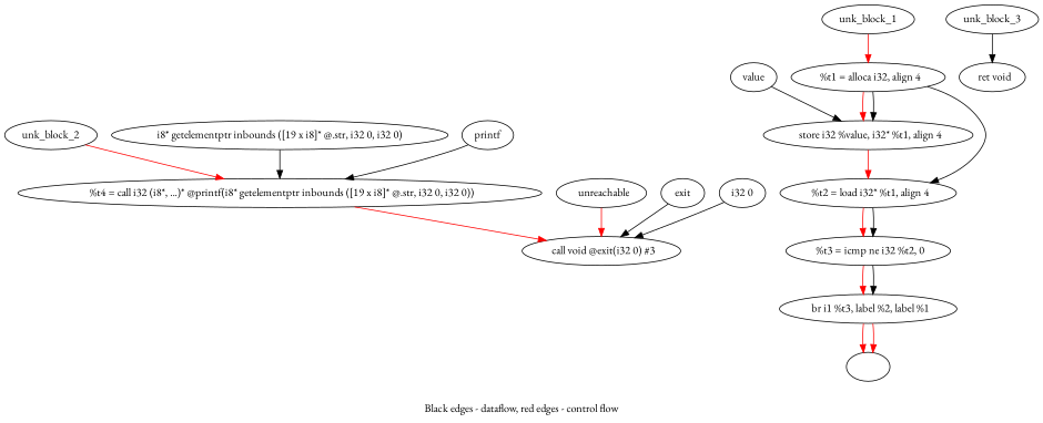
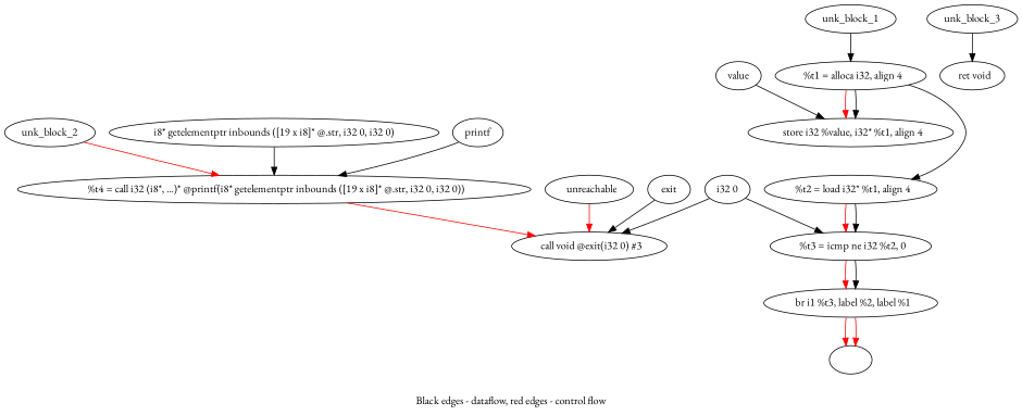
  digraph {
    compound=true
    fontname="EB Garamond"
    label="Black edges - dataflow, red edges - control flow"
    node [fontname="EB Garamond"]
    edge [fontname="EB Garamond"]
    n1 [label="  %t1 = alloca i32, align 4"]
    n2 [label="  store i32 %value, i32* %t1, align 4"]
    n3 [label="  %t2 = load i32* %t1, align 4"]
    n4 [label="  %t3 = icmp ne i32 %t2, 0"]
    n5 [label="  br i1 %t3, label %2, label %1"]
    ""
    unk_block_1
    value
    "i32 0"
    n10 [label="  call void @exit(i32 0) #3"]
    n11 [label="  %t4 = call i32 (i8*, ...)* @printf(i8* getelementptr inbounds ([19 x i8]* @.str, i32 0, i32 0))"]
    n12 [label="  unreachable"]
    unk_block_2
    "i8* getelementptr inbounds ([19 x i8]* @.str, i32 0, i32 0)"
    printf
    exit
    n17 [label="  ret void"]
    unk_block_3
    n1 -> n2 [color=red weight=2]
    n1 -> n2
    n1 -> n3
-   n2 -> n3 [color=red weight=2]
    n3 -> n4 [color=red weight=2]
    n3 -> n4
    n4 -> n5 [color=red weight=2]
    n4 -> n5
    n5 -> "" [color=red]
    n5 -> "" [color=red]
-   unk_block_1 -> n1 [color=red]
+   unk_block_1 -> n1 [color=black]
    value -> n2
+   "i32 0" -> n4
    "i32 0" -> n10
    n11 -> n10 [color=red weight=2]
    n12 -> n10 [color=red weight=2]
    unk_block_2 -> n11 [color=red]
    "i8* getelementptr inbounds ([19 x i8]* @.str, i32 0, i32 0)" -> n11
    printf -> n11
    exit -> n10
    unk_block_3 -> n17 [color=black]
  }
